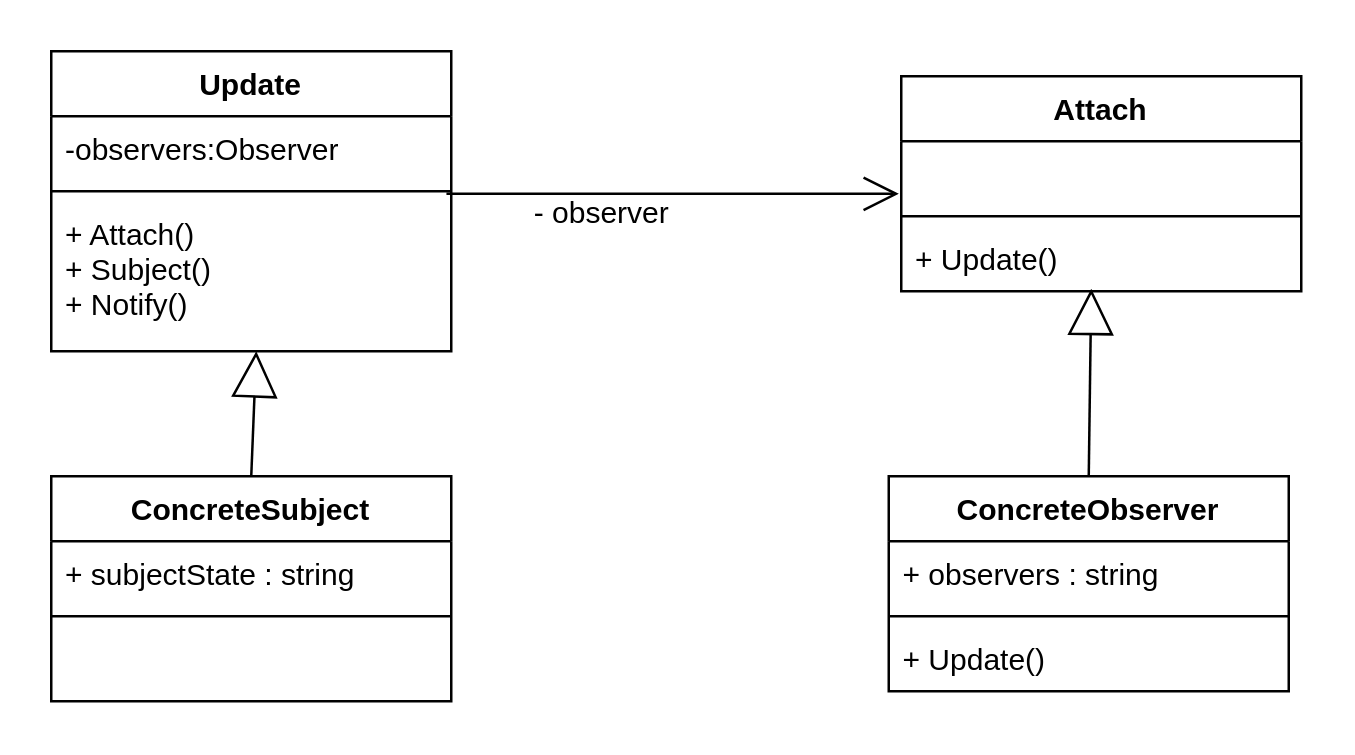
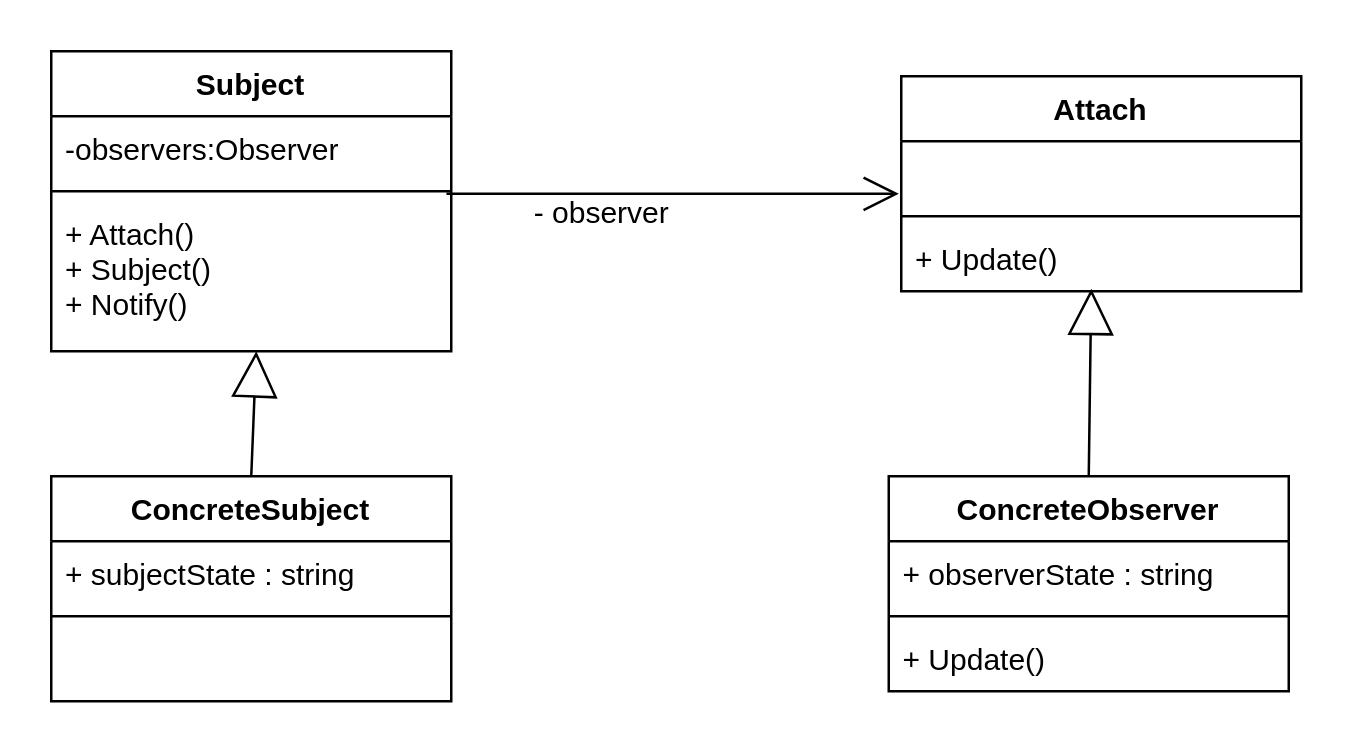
  <mxCell id="0" />
  <mxCell id="1" parent="0" />
- <mxCell id="2" value="Update" style="swimlane;fontStyle=1;align=center;verticalAlign=top;childLayout=stackLayout;horizontal=1;startSize=26;horizontalStack=0;resizeParent=1;resizeParentMax=0;resizeLast=0;collapsible=1;marginBottom=0;" vertex="1" parent="1"><mxGeometry x="20" y="20" width="160" height="120" as="geometry" /></mxCell>
+ <mxCell id="2" value="Subject" style="swimlane;fontStyle=1;align=center;verticalAlign=top;childLayout=stackLayout;horizontal=1;startSize=26;horizontalStack=0;resizeParent=1;resizeParentMax=0;resizeLast=0;collapsible=1;marginBottom=0;" vertex="1" parent="1"><mxGeometry x="20" y="20" width="160" height="120" as="geometry" /></mxCell>
  <mxCell id="3" value="-observers:Observer" style="text;strokeColor=none;fillColor=none;align=left;verticalAlign=top;spacingLeft=4;spacingRight=4;overflow=hidden;rotatable=0;points=[[0,0.5],[1,0.5]];portConstraint=eastwest;" vertex="1" parent="2"><mxGeometry y="26" width="160" height="26" as="geometry" /></mxCell>
  <mxCell id="4" value="" style="line;strokeWidth=1;fillColor=none;align=left;verticalAlign=middle;spacingTop=-1;spacingLeft=3;spacingRight=3;rotatable=0;labelPosition=right;points=[];portConstraint=eastwest;" vertex="1" parent="2"><mxGeometry y="52" width="160" height="8" as="geometry" /></mxCell>
  <mxCell id="5" value="+ Attach()&#10;+ Subject()&#10;+ Notify()" style="text;strokeColor=none;fillColor=none;align=left;verticalAlign=top;spacingLeft=4;spacingRight=4;overflow=hidden;rotatable=0;points=[[0,0.5],[1,0.5]];portConstraint=eastwest;" vertex="1" parent="2"><mxGeometry y="60" width="160" height="60" as="geometry" /></mxCell>
  <mxCell id="6" value="ConcreteSubject" style="swimlane;fontStyle=1;align=center;verticalAlign=top;childLayout=stackLayout;horizontal=1;startSize=26;horizontalStack=0;resizeParent=1;resizeParentMax=0;resizeLast=0;collapsible=1;marginBottom=0;" vertex="1" parent="1"><mxGeometry x="20" y="190" width="160" height="90" as="geometry" /></mxCell>
  <mxCell id="7" value="+ subjectState : string" style="text;strokeColor=none;fillColor=none;align=left;verticalAlign=top;spacingLeft=4;spacingRight=4;overflow=hidden;rotatable=0;points=[[0,0.5],[1,0.5]];portConstraint=eastwest;" vertex="1" parent="6"><mxGeometry y="26" width="160" height="26" as="geometry" /></mxCell>
  <mxCell id="8" value="" style="line;strokeWidth=1;fillColor=none;align=left;verticalAlign=middle;spacingTop=-1;spacingLeft=3;spacingRight=3;rotatable=0;labelPosition=right;points=[];portConstraint=eastwest;" vertex="1" parent="6"><mxGeometry y="52" width="160" height="8" as="geometry" /></mxCell>
  <mxCell id="9" value=" " style="text;strokeColor=none;fillColor=none;align=left;verticalAlign=top;spacingLeft=4;spacingRight=4;overflow=hidden;rotatable=0;points=[[0,0.5],[1,0.5]];portConstraint=eastwest;" vertex="1" parent="6"><mxGeometry y="60" width="160" height="30" as="geometry" /></mxCell>
  <mxCell id="10" value="Attach" style="swimlane;fontStyle=1;align=center;verticalAlign=top;childLayout=stackLayout;horizontal=1;startSize=26;horizontalStack=0;resizeParent=1;resizeParentMax=0;resizeLast=0;collapsible=1;marginBottom=0;" vertex="1" parent="1"><mxGeometry x="360" y="30" width="160" height="86" as="geometry" /></mxCell>
  <mxCell id="11" value=" " style="text;strokeColor=none;fillColor=none;align=left;verticalAlign=top;spacingLeft=4;spacingRight=4;overflow=hidden;rotatable=0;points=[[0,0.5],[1,0.5]];portConstraint=eastwest;" vertex="1" parent="10"><mxGeometry y="26" width="160" height="26" as="geometry" /></mxCell>
  <mxCell id="12" value="" style="line;strokeWidth=1;fillColor=none;align=left;verticalAlign=middle;spacingTop=-1;spacingLeft=3;spacingRight=3;rotatable=0;labelPosition=right;points=[];portConstraint=eastwest;" vertex="1" parent="10"><mxGeometry y="52" width="160" height="8" as="geometry" /></mxCell>
  <mxCell id="13" value="+ Update() " style="text;strokeColor=none;fillColor=none;align=left;verticalAlign=top;spacingLeft=4;spacingRight=4;overflow=hidden;rotatable=0;points=[[0,0.5],[1,0.5]];portConstraint=eastwest;" vertex="1" parent="10"><mxGeometry y="60" width="160" height="26" as="geometry" /></mxCell>
  <mxCell id="14" value="ConcreteObserver" style="swimlane;fontStyle=1;align=center;verticalAlign=top;childLayout=stackLayout;horizontal=1;startSize=26;horizontalStack=0;resizeParent=1;resizeParentMax=0;resizeLast=0;collapsible=1;marginBottom=0;" vertex="1" parent="1"><mxGeometry x="355" y="190" width="160" height="86" as="geometry" /></mxCell>
- <mxCell id="15" value="+ observers : string" style="text;strokeColor=none;fillColor=none;align=left;verticalAlign=top;spacingLeft=4;spacingRight=4;overflow=hidden;rotatable=0;points=[[0,0.5],[1,0.5]];portConstraint=eastwest;" vertex="1" parent="14"><mxGeometry y="26" width="160" height="26" as="geometry" /></mxCell>
+ <mxCell id="15" value="+ observerState : string" style="text;strokeColor=none;fillColor=none;align=left;verticalAlign=top;spacingLeft=4;spacingRight=4;overflow=hidden;rotatable=0;points=[[0,0.5],[1,0.5]];portConstraint=eastwest;" vertex="1" parent="14"><mxGeometry y="26" width="160" height="26" as="geometry" /></mxCell>
  <mxCell id="16" value="" style="line;strokeWidth=1;fillColor=none;align=left;verticalAlign=middle;spacingTop=-1;spacingLeft=3;spacingRight=3;rotatable=0;labelPosition=right;points=[];portConstraint=eastwest;" vertex="1" parent="14"><mxGeometry y="52" width="160" height="8" as="geometry" /></mxCell>
  <mxCell id="17" value="+ Update() " style="text;strokeColor=none;fillColor=none;align=left;verticalAlign=top;spacingLeft=4;spacingRight=4;overflow=hidden;rotatable=0;points=[[0,0.5],[1,0.5]];portConstraint=eastwest;" vertex="1" parent="14"><mxGeometry y="60" width="160" height="26" as="geometry" /></mxCell>
  <mxCell id="18" value="" style="endArrow=block;endSize=16;endFill=0;html=1;entryX=0.475;entryY=0.962;entryDx=0;entryDy=0;entryPerimeter=0;exitX=0.5;exitY=0;exitDx=0;exitDy=0;" edge="1" parent="1" source="14" target="13"><mxGeometry width="160" relative="1" as="geometry"><mxPoint x="430" y="190" as="sourcePoint" /><mxPoint x="530" y="190" as="targetPoint" /></mxGeometry></mxCell>
  <mxCell id="19" value="" style="endArrow=block;endSize=16;endFill=0;html=1;exitX=0.5;exitY=0;exitDx=0;exitDy=0;" edge="1" parent="1" source="6"><mxGeometry width="160" relative="1" as="geometry"><mxPoint x="440" y="200" as="sourcePoint" /><mxPoint x="102" y="140" as="targetPoint" /></mxGeometry></mxCell>
  <mxCell id="20" value="" style="endArrow=open;endFill=1;endSize=12;html=1;exitX=0.988;exitY=-0.05;exitDx=0;exitDy=0;entryX=-0.006;entryY=0.808;entryDx=0;entryDy=0;entryPerimeter=0;exitPerimeter=0;" edge="1" parent="1" source="5" target="11"><mxGeometry width="160" relative="1" as="geometry"><mxPoint x="370" y="190" as="sourcePoint" /><mxPoint x="530" y="190" as="targetPoint" /></mxGeometry></mxCell>
  <mxCell id="21" value="- observer" style="text;html=1;align=center;verticalAlign=middle;resizable=0;points=[];autosize=1;strokeColor=none;" vertex="1" parent="1"><mxGeometry x="205" y="75" width="70" height="20" as="geometry" /></mxCell>
